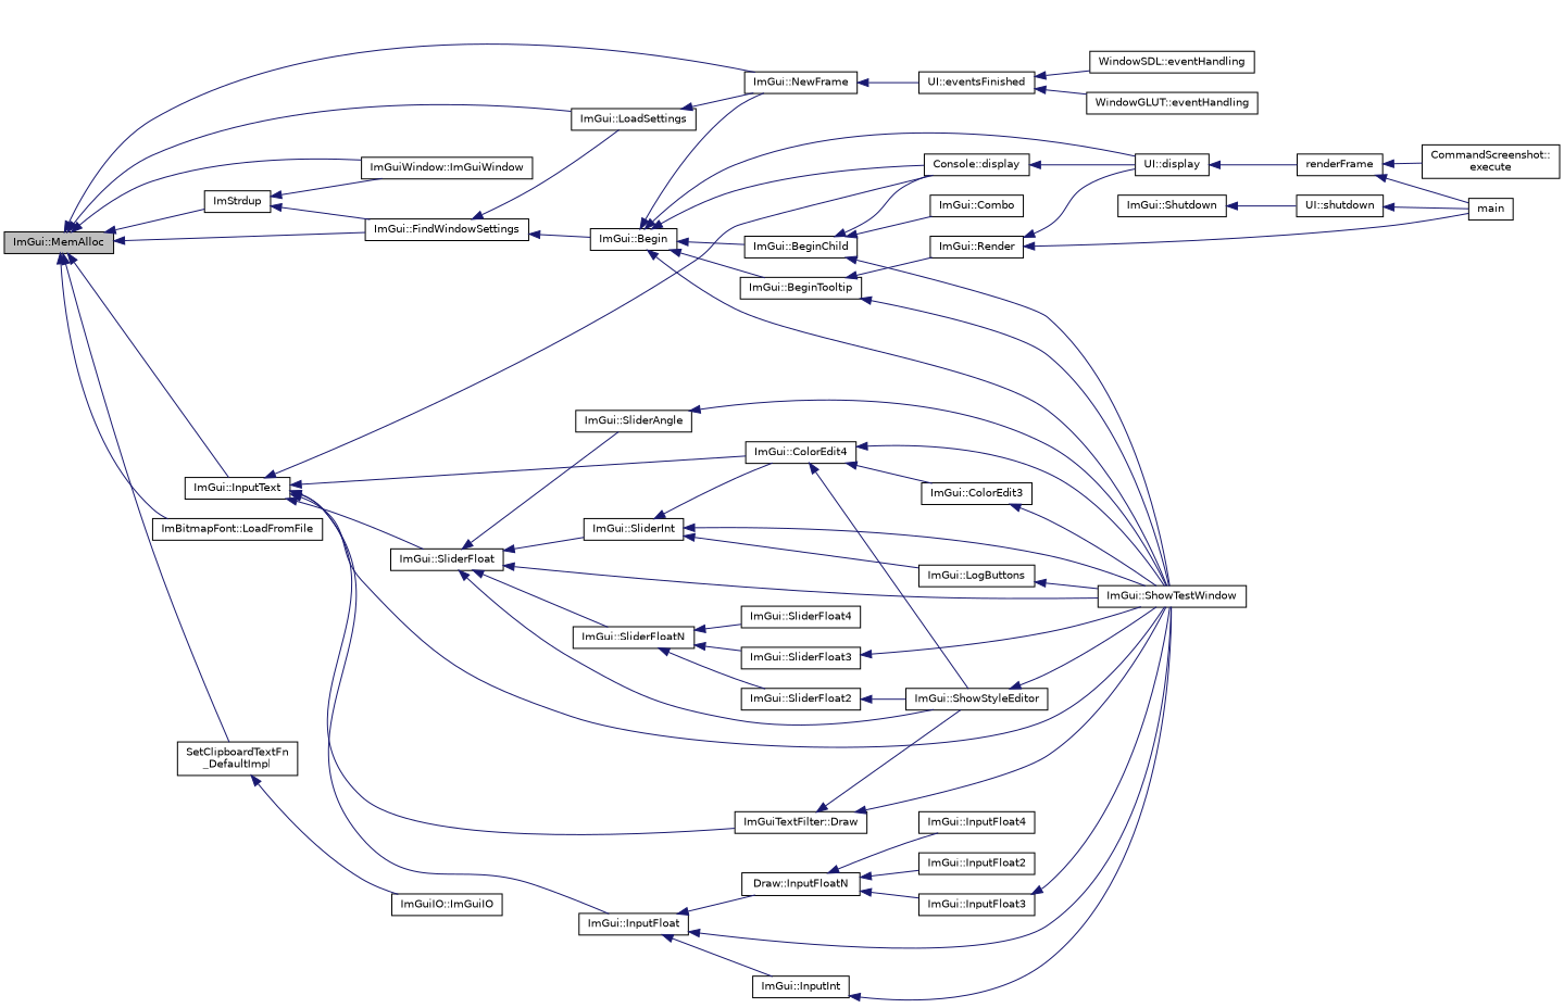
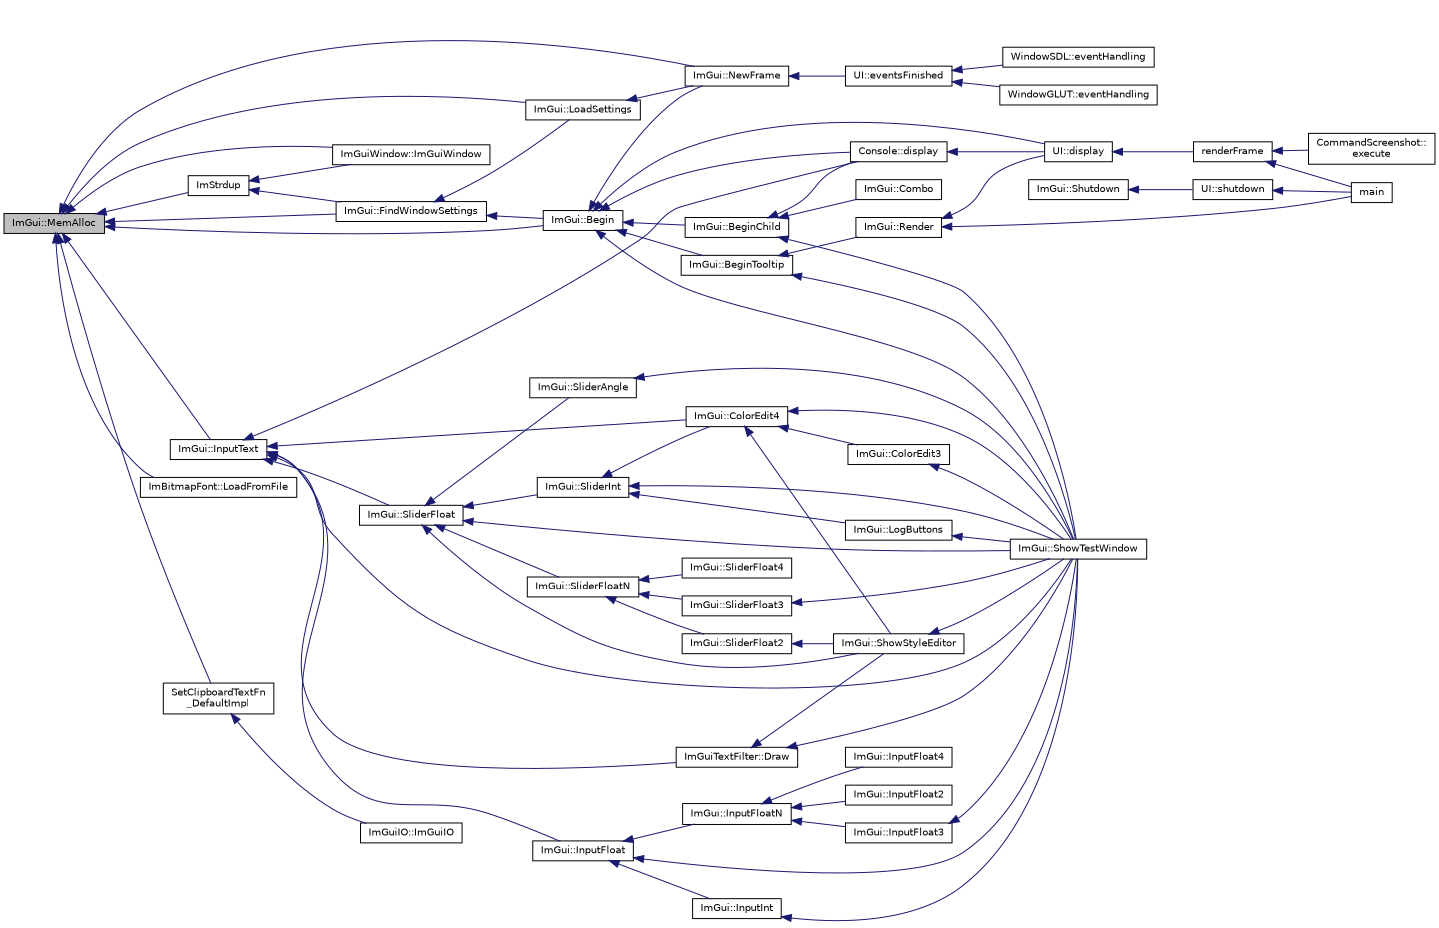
  digraph {
    rankdir=LR
    node [color=black fillcolor=white fontname=Helvetica fontsize=10 shape=record style=filled]
    edge [color=midnightblue dir=back fontname=Helvetica fontsize=10 labelfontname=Helvetica labelfontsize=10 style=solid]
    n1 [fillcolor=grey75 fontcolor=black height=0.2 label="ImGui::MemAlloc" width=0.4]
    n2 [height=0.2 label=ImStrdup width=0.4]
    n3 [height=0.2 label="ImGuiWindow::ImGuiWindow" width=0.4]
    n4 [height=0.2 label="ImGui::FindWindowSettings" width=0.4]
    n5 [height=0.2 label="ImGui::LoadSettings" width=0.4]
    n6 [height=0.2 label="ImGui::NewFrame" width=0.4]
    n7 [height=0.2 label="ImGui::Begin" width=0.4]
    n8 [height=0.2 label="ImGui::InputText" width=0.4]
    n9 [height=0.2 label="ImBitmapFont::LoadFromFile" width=0.4]
    n10 [height=0.2 label="SetClipboardTextFn\l_DefaultImpl" width=0.4]
    n11 [height=0.2 label="UI::eventsFinished" width=0.4]
    n12 [height=0.2 label="Console::display" width=0.4]
    n13 [height=0.2 label="UI::display" width=0.4]
    n14 [height=0.2 label="ImGui::BeginTooltip" width=0.4]
    n15 [height=0.2 label="ImGui::ShowTestWindow" width=0.4]
    n16 [height=0.2 label="ImGui::BeginChild" width=0.4]
    n17 [height=0.2 label="ImGuiTextFilter::Draw" width=0.4]
    n18 [height=0.2 label="ImGui::SliderFloat" width=0.4]
    n19 [height=0.2 label="ImGui::ColorEdit4" width=0.4]
    n20 [height=0.2 label="ImGui::InputFloat" width=0.4]
    n21 [height=0.2 label="ImGuiIO::ImGuiIO" width=0.4]
    n22 [height=0.2 label="WindowGLUT::eventHandling" width=0.4]
    n23 [height=0.2 label="WindowSDL::eventHandling" width=0.4]
    n24 [height=0.2 label="ImGui::Shutdown" width=0.4]
    n25 [height=0.2 label="UI::shutdown" width=0.4]
    n26 [height=0.2 label=main width=0.4]
    n27 [height=0.2 label=renderFrame width=0.4]
    n28 [height=0.2 label="ImGui::Render" width=0.4]
    n29 [height=0.2 label="ImGui::Combo" width=0.4]
    n30 [height=0.2 label="CommandScreenshot::\lexecute" width=0.4]
    n31 [height=0.2 label="ImGui::ShowStyleEditor" width=0.4]
    n32 [height=0.2 label="ImGui::SliderAngle" width=0.4]
    n33 [height=0.2 label="ImGui::SliderInt" width=0.4]
    n34 [height=0.2 label="ImGui::SliderFloatN" width=0.4]
    n35 [height=0.2 label="ImGui::ColorEdit3" width=0.4]
    n36 [height=0.2 label="ImGui::InputInt" width=0.4]
-   n37 [height=0.2 label="Draw::InputFloatN" width=0.4]
+   n37 [height=0.2 label="ImGui::InputFloatN" width=0.4]
    n38 [height=0.2 label="ImGui::LogButtons" width=0.4]
    n39 [height=0.2 label="ImGui::SliderFloat2" width=0.4]
    n40 [height=0.2 label="ImGui::SliderFloat3" width=0.4]
    n41 [height=0.2 label="ImGui::SliderFloat4" width=0.4]
    n42 [height=0.2 label="ImGui::InputFloat2" width=0.4]
    n43 [height=0.2 label="ImGui::InputFloat3" width=0.4]
    n44 [height=0.2 label="ImGui::InputFloat4" width=0.4]
    n1 -> n2
    n1 -> n3
    n1 -> n4
    n1 -> n5
    n1 -> n6
+   n1 -> n7
    n1 -> n8
    n1 -> n9
    n1 -> n10
    n2 -> n3
    n2 -> n4
    n4 -> n5
    n4 -> n7
    n5 -> n6
    n6 -> n11
    n7 -> n6
    n7 -> n12
    n7 -> n13
    n7 -> n14
    n7 -> n15
    n7 -> n16
    n8 -> n12
    n8 -> n15
    n8 -> n17
    n8 -> n18
    n8 -> n19
    n8 -> n20
    n10 -> n21
    n11 -> n22
    n11 -> n23
    n12 -> n13
    n13 -> n27
    n14 -> n15
    n14 -> n28
    n16 -> n12
    n16 -> n15
    n16 -> n29
    n17 -> n15
    n17 -> n31
    n18 -> n15
    n18 -> n31
    n18 -> n32
    n18 -> n33
    n18 -> n34
    n19 -> n15
    n19 -> n31
    n19 -> n35
    n20 -> n15
    n20 -> n36
    n20 -> n37
    n24 -> n25
    n25 -> n26
    n27 -> n26
    n27 -> n30
    n28 -> n13
    n28 -> n26
    n31 -> n15
    n32 -> n15
    n33 -> n15
    n33 -> n19
    n33 -> n38
    n34 -> n39
    n34 -> n40
    n34 -> n41
    n35 -> n15
    n36 -> n15
    n37 -> n42
    n37 -> n43
    n37 -> n44
    n38 -> n15
    n39 -> n31
    n40 -> n15
    n43 -> n15
  }
